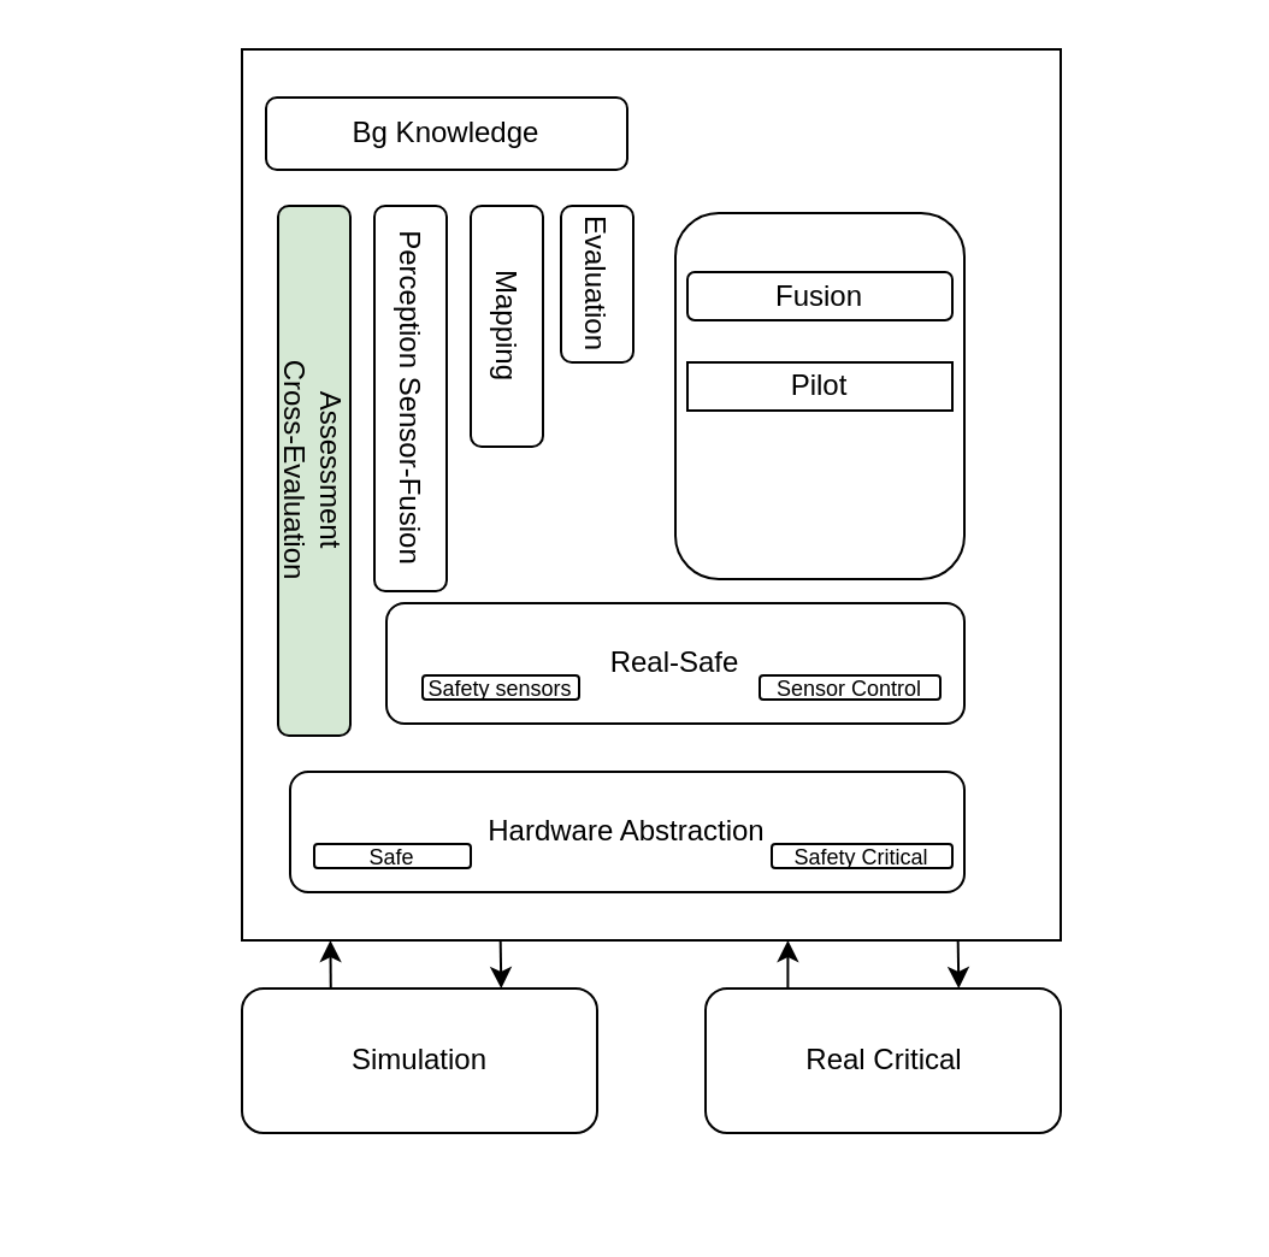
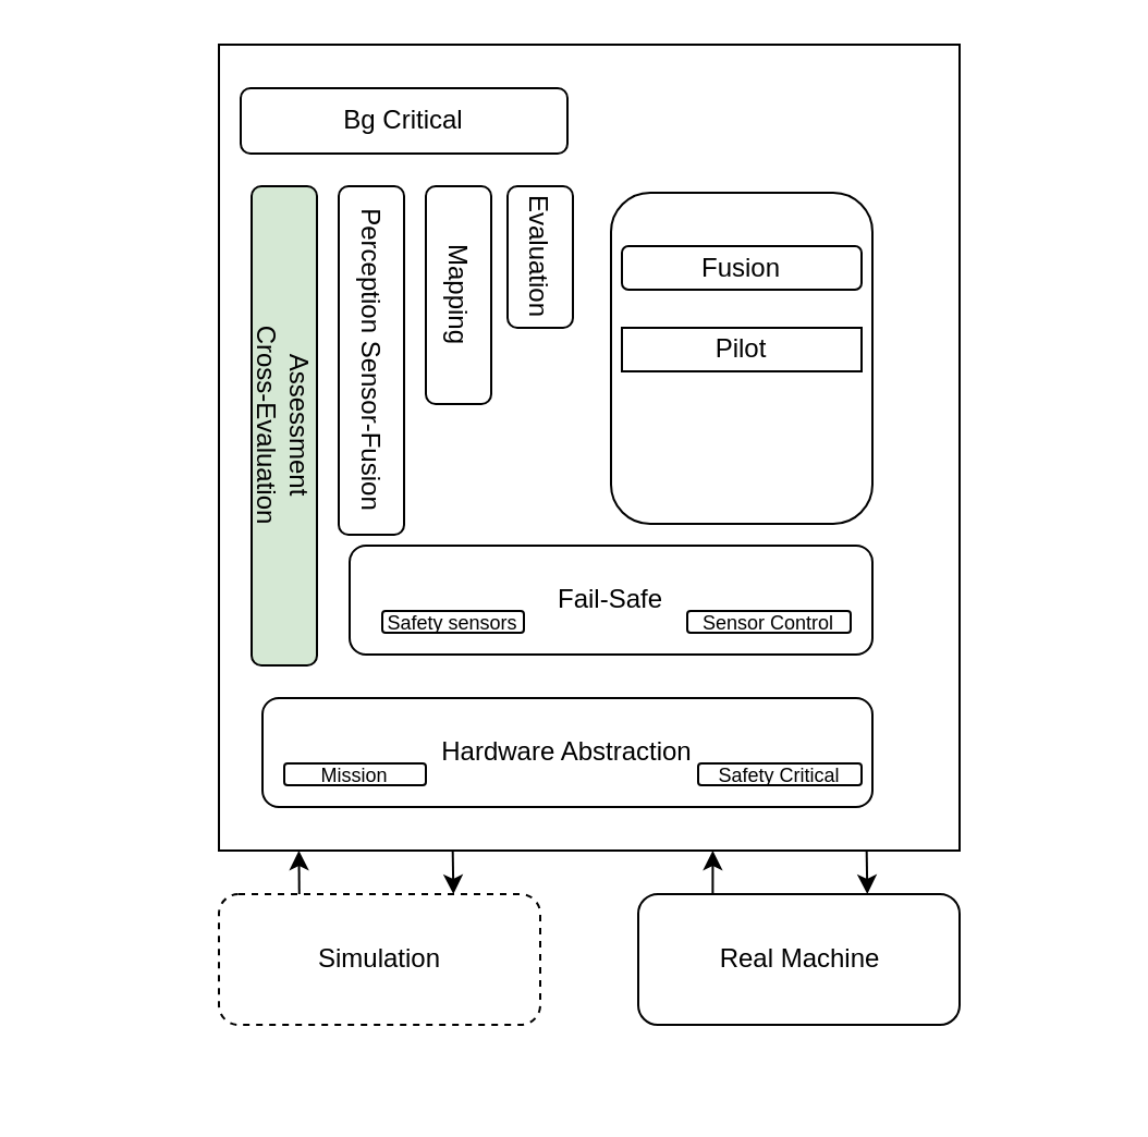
  <mxCell id="0" />
  <mxCell id="1" parent="0" />
  <mxCell id="2" value="" style="group" vertex="1" connectable="0" parent="1"><mxGeometry x="100" y="20" width="405" height="480" as="geometry" /></mxCell>
  <mxCell id="3" style="edgeStyle=orthogonalEdgeStyle;rounded=0;orthogonalLoop=1;jettySize=auto;html=1;exitX=0.216;exitY=1.001;exitDx=0;exitDy=0;entryX=0.5;entryY=0;entryDx=0;entryDy=0;exitPerimeter=0;" edge="1" parent="2"><mxGeometry relative="1" as="geometry"><mxPoint x="107.35" y="370.37" as="sourcePoint" /><mxPoint x="107.66" y="390" as="targetPoint" /></mxGeometry></mxCell>
  <mxCell id="4" value="" style="whiteSpace=wrap;html=1;" vertex="1" parent="2"><mxGeometry width="340" height="370" as="geometry" /></mxCell>
  <mxCell id="5" value="" style="rounded=1;whiteSpace=wrap;html=1;" vertex="1" parent="2"><mxGeometry x="10" y="20" width="150" height="30" as="geometry" /></mxCell>
- <mxCell id="6" value="Bg Knowledge" style="text;html=1;strokeColor=none;fillColor=none;align=center;verticalAlign=middle;whiteSpace=wrap;rounded=0;" vertex="1" parent="2"><mxGeometry x="45" y="20" width="80" height="30" as="geometry" /></mxCell>
+ <mxCell id="6" value="Bg Critical" style="text;html=1;strokeColor=none;fillColor=none;align=center;verticalAlign=middle;whiteSpace=wrap;rounded=0;" vertex="1" parent="2"><mxGeometry x="45" y="20" width="80" height="30" as="geometry" /></mxCell>
  <mxCell id="7" value="&lt;div&gt;Assessment &lt;br&gt;&lt;/div&gt;&lt;div&gt;Cross-Evaluation&lt;br&gt;&lt;/div&gt;" style="rounded=1;whiteSpace=wrap;html=1;rotation=90;fillColor=#d5e8d4;" vertex="1" parent="2"><mxGeometry x="-80" y="160" width="220" height="30" as="geometry" /></mxCell>
  <mxCell id="8" value="&lt;div&gt;Perception Sensor-Fusion&lt;br&gt;&lt;/div&gt;" style="rounded=1;whiteSpace=wrap;html=1;rotation=90;" vertex="1" parent="2"><mxGeometry x="-10" y="130" width="160" height="30" as="geometry" /></mxCell>
  <mxCell id="9" value="&lt;div&gt;Mapping &lt;br&gt;&lt;/div&gt;" style="rounded=1;whiteSpace=wrap;html=1;rotation=90;" vertex="1" parent="2"><mxGeometry x="60" y="100" width="100" height="30" as="geometry" /></mxCell>
  <mxCell id="10" value="Evaluation" style="rounded=1;whiteSpace=wrap;html=1;rotation=90;" vertex="1" parent="2"><mxGeometry x="115" y="82.5" width="65" height="30" as="geometry" /></mxCell>
  <mxCell id="11" value="" style="rounded=1;whiteSpace=wrap;html=1;" vertex="1" parent="2"><mxGeometry x="180" y="68" width="120" height="152" as="geometry" /></mxCell>
  <mxCell id="12" value="Fusion" style="rounded=1;whiteSpace=wrap;html=1;" vertex="1" parent="2"><mxGeometry x="185" y="92.5" width="110" height="20" as="geometry" /></mxCell>
  <mxCell id="13" value="Pilot" style="whiteSpace=wrap;html=1;rounded=0;" vertex="1" parent="2"><mxGeometry x="185" y="130" width="110" height="20" as="geometry" /></mxCell>
- <mxCell id="14" value="Real-Safe" style="rounded=1;whiteSpace=wrap;html=1;" vertex="1" parent="2"><mxGeometry x="60" y="230" width="240" height="50" as="geometry" /></mxCell>
+ <mxCell id="14" value="Fail-Safe" style="rounded=1;whiteSpace=wrap;html=1;" vertex="1" parent="2"><mxGeometry x="60" y="230" width="240" height="50" as="geometry" /></mxCell>
  <mxCell id="15" value="&lt;font style=&quot;font-size: 9px;&quot;&gt;Safety sensors&lt;/font&gt;" style="rounded=1;whiteSpace=wrap;html=1;" vertex="1" parent="2"><mxGeometry x="75" y="260" width="65" height="10" as="geometry" /></mxCell>
  <mxCell id="16" value="&lt;font style=&quot;font-size: 9px;&quot;&gt;Sensor Control&lt;/font&gt;" style="rounded=1;whiteSpace=wrap;html=1;" vertex="1" parent="2"><mxGeometry x="215" y="260" width="75" height="10" as="geometry" /></mxCell>
  <mxCell id="17" value="Hardware Abstraction" style="rounded=1;whiteSpace=wrap;html=1;" vertex="1" parent="2"><mxGeometry x="20" y="300" width="280" height="50" as="geometry" /></mxCell>
- <mxCell id="18" value="&lt;font style=&quot;font-size: 9px;&quot;&gt;Safe&lt;/font&gt;" style="rounded=1;whiteSpace=wrap;html=1;" vertex="1" parent="2"><mxGeometry x="30" y="330" width="65" height="10" as="geometry" /></mxCell>
+ <mxCell id="18" value="&lt;font style=&quot;font-size: 9px;&quot;&gt;Mission&lt;/font&gt;" style="rounded=1;whiteSpace=wrap;html=1;" vertex="1" parent="2"><mxGeometry x="30" y="330" width="65" height="10" as="geometry" /></mxCell>
  <mxCell id="19" value="&lt;font style=&quot;font-size: 9px;&quot;&gt;Safety Critical&lt;/font&gt;" style="rounded=1;whiteSpace=wrap;html=1;" vertex="1" parent="2"><mxGeometry x="220" y="330" width="75" height="10" as="geometry" /></mxCell>
  <mxCell id="20" style="edgeStyle=orthogonalEdgeStyle;rounded=0;orthogonalLoop=1;jettySize=auto;html=1;exitX=0.25;exitY=0;exitDx=0;exitDy=0;" edge="1" parent="2" source="21"><mxGeometry relative="1" as="geometry"><mxPoint x="36.714" y="370" as="targetPoint" /></mxGeometry></mxCell>
- <mxCell id="21" value="Simulation" style="rounded=1;whiteSpace=wrap;html=1;" vertex="1" parent="2"><mxGeometry y="390" width="147.5" height="60" as="geometry" /></mxCell>
- <mxCell id="22" value="Real Critical" style="rounded=1;whiteSpace=wrap;html=1;" vertex="1" parent="2"><mxGeometry x="192.5" y="390" width="147.5" height="60" as="geometry" /></mxCell>
+ <mxCell id="21" value="Simulation" style="rounded=1;whiteSpace=wrap;html=1;dashed=1;" vertex="1" parent="2"><mxGeometry y="390" width="147.5" height="60" as="geometry" /></mxCell>
+ <mxCell id="22" value="Real Machine" style="rounded=1;whiteSpace=wrap;html=1;" vertex="1" parent="2"><mxGeometry x="192.5" y="390" width="147.5" height="60" as="geometry" /></mxCell>
  <mxCell id="23" style="edgeStyle=orthogonalEdgeStyle;rounded=0;orthogonalLoop=1;jettySize=auto;html=1;exitX=0.216;exitY=1.001;exitDx=0;exitDy=0;entryX=0.5;entryY=0;entryDx=0;entryDy=0;exitPerimeter=0;" edge="1" parent="1"><mxGeometry relative="1" as="geometry"><mxPoint x="397.35" y="390.37" as="sourcePoint" /><mxPoint x="397.66" y="410" as="targetPoint" /></mxGeometry></mxCell>
  <mxCell id="24" style="edgeStyle=orthogonalEdgeStyle;rounded=0;orthogonalLoop=1;jettySize=auto;html=1;exitX=0.25;exitY=0;exitDx=0;exitDy=0;" edge="1" parent="1" source="22"><mxGeometry relative="1" as="geometry"><mxPoint x="326.714" y="390" as="targetPoint" /></mxGeometry></mxCell>
